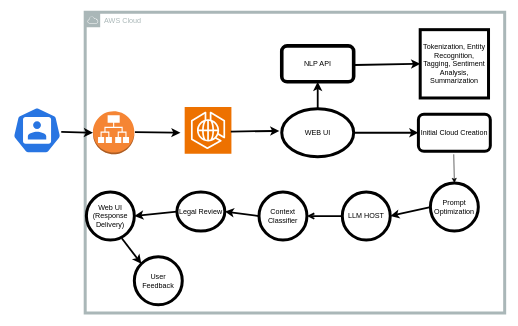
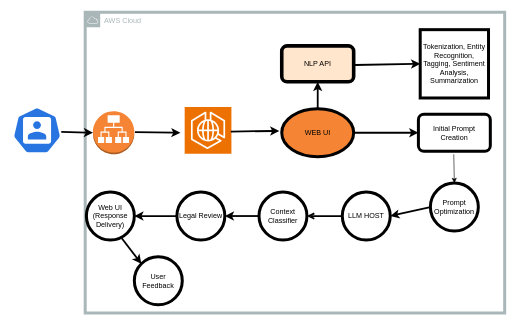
  <mxCell id="0" />
  <mxCell id="1" parent="0" />
  <mxCell id="2" value="AWS Cloud" style="sketch=0;outlineConnect=0;gradientColor=none;html=1;whiteSpace=wrap;fontSize=12;fontStyle=0;shape=mxgraph.aws4.group;grIcon=mxgraph.aws4.group_aws_cloud;strokeColor=#AAB7B8;fillColor=none;verticalAlign=top;align=left;spacingLeft=30;fontColor=#AAB7B8;dashed=0;strokeWidth=5;" vertex="1" parent="1"><mxGeometry x="140.97" y="20" width="700" height="502" as="geometry" /></mxCell>
  <mxCell id="3" value="" style="aspect=fixed;sketch=0;html=1;dashed=0;whitespace=wrap;verticalLabelPosition=bottom;verticalAlign=top;fillColor=#2875E2;strokeColor=#ffffff;points=[[0.005,0.63,0],[0.1,0.2,0],[0.9,0.2,0],[0.5,0,0],[0.995,0.63,0],[0.72,0.99,0],[0.5,1,0],[0.28,0.99,0]];shape=mxgraph.kubernetes.icon2;prIcon=user;strokeWidth=4;" vertex="1" parent="1"><mxGeometry x="20" y="178" width="81.25" height="78" as="geometry" /></mxCell>
  <mxCell id="4" value="" style="outlineConnect=0;dashed=0;verticalLabelPosition=bottom;verticalAlign=top;align=center;html=1;shape=mxgraph.aws3.application_load_balancer;fillColor=#F58534;gradientColor=none;" vertex="1" parent="1"><mxGeometry x="153.97" y="185" width="69" height="72" as="geometry" /></mxCell>
  <mxCell id="5" value="" style="sketch=0;points=[[0,0,0],[0.25,0,0],[0.5,0,0],[0.75,0,0],[1,0,0],[0,1,0],[0.25,1,0],[0.5,1,0],[0.75,1,0],[1,1,0],[0,0.25,0],[0,0.5,0],[0,0.75,0],[1,0.25,0],[1,0.5,0],[1,0.75,0]];outlineConnect=0;fontColor=#232F3E;fillColor=#ED7100;strokeColor=#ffffff;dashed=0;verticalLabelPosition=bottom;verticalAlign=top;align=center;html=1;fontSize=12;fontStyle=0;aspect=fixed;shape=mxgraph.aws4.resourceIcon;resIcon=mxgraph.aws4.ecs_anywhere;" vertex="1" parent="1"><mxGeometry x="306.97" y="178" width="78" height="78" as="geometry" /></mxCell>
- <mxCell id="6" value="WEB UI" style="ellipse;whiteSpace=wrap;html=1;strokeWidth=5;" vertex="1" parent="1"><mxGeometry x="468.97" y="181" width="120" height="80" as="geometry" /></mxCell>
- <mxCell id="7" value="Initial Cloud Creation" style="rounded=1;whiteSpace=wrap;html=1;strokeWidth=5;" vertex="1" parent="1"><mxGeometry x="697" y="190" width="120" height="62" as="geometry" /></mxCell>
- <mxCell id="8" value="NLP API" style="rounded=1;whiteSpace=wrap;html=1;strokeWidth=6;" vertex="1" parent="1"><mxGeometry x="468.97" y="76" width="120" height="60" as="geometry" /></mxCell>
+ <mxCell id="6" value="WEB UI" style="ellipse;whiteSpace=wrap;html=1;strokeWidth=5;fillColor=#f58534;" vertex="1" parent="1"><mxGeometry x="468.97" y="181" width="120" height="80" as="geometry" /></mxCell>
+ <mxCell id="7" value="Initial Prompt Creation" style="rounded=1;whiteSpace=wrap;html=1;strokeWidth=5;" vertex="1" parent="1"><mxGeometry x="697" y="190" width="120" height="62" as="geometry" /></mxCell>
+ <mxCell id="8" value="NLP API" style="rounded=1;whiteSpace=wrap;html=1;strokeWidth=6;fillColor=#ffe6cc;" vertex="1" parent="1"><mxGeometry x="468.97" y="76" width="120" height="60" as="geometry" /></mxCell>
  <mxCell id="9" value="" style="endArrow=classic;html=1;rounded=0;entryX=0;entryY=0.5;entryDx=0;entryDy=0;entryPerimeter=0;exitX=0.948;exitY=0.494;exitDx=0;exitDy=0;exitPerimeter=0;strokeWidth=3;" edge="1" parent="1" target="4"><mxGeometry width="50" height="50" relative="1" as="geometry"><mxPoint x="100.995" y="219.532" as="sourcePoint" /><mxPoint x="141.97" y="185" as="targetPoint" /></mxGeometry></mxCell>
  <mxCell id="10" value="" style="endArrow=classic;html=1;rounded=0;strokeWidth=3;" edge="1" parent="1"><mxGeometry width="50" height="50" relative="1" as="geometry"><mxPoint x="223.97" y="220" as="sourcePoint" /><mxPoint x="299.97" y="221" as="targetPoint" /></mxGeometry></mxCell>
  <mxCell id="11" value="" style="endArrow=classic;html=1;rounded=0;strokeWidth=3;" edge="1" parent="1"><mxGeometry width="50" height="50" relative="1" as="geometry"><mxPoint x="383.97" y="219" as="sourcePoint" /><mxPoint x="464.97" y="218" as="targetPoint" /></mxGeometry></mxCell>
  <mxCell id="12" value="" style="endArrow=classic;html=1;rounded=0;exitX=0.5;exitY=0;exitDx=0;exitDy=0;entryX=0.5;entryY=1;entryDx=0;entryDy=0;strokeWidth=3;" edge="1" parent="1" source="6" target="8"><mxGeometry width="50" height="50" relative="1" as="geometry"><mxPoint x="556.97" y="179" as="sourcePoint" /><mxPoint x="549" y="130" as="targetPoint" /></mxGeometry></mxCell>
  <mxCell id="13" value="Tokenization, Entity Recognition, Tagging, Sentiment Analysis, Summarization" style="whiteSpace=wrap;html=1;aspect=fixed;strokeWidth=5;" vertex="1" parent="1"><mxGeometry x="700" y="49" width="114" height="114" as="geometry" /></mxCell>
  <mxCell id="14" value="" style="endArrow=classic;html=1;rounded=0;entryX=0;entryY=0.5;entryDx=0;entryDy=0;strokeWidth=3;" edge="1" parent="1" target="13"><mxGeometry width="50" height="50" relative="1" as="geometry"><mxPoint x="591" y="108" as="sourcePoint" /><mxPoint x="641" y="58" as="targetPoint" /></mxGeometry></mxCell>
  <mxCell id="15" value="LLM HOST" style="ellipse;whiteSpace=wrap;html=1;aspect=fixed;strokeWidth=5;" vertex="1" parent="1"><mxGeometry x="570" y="320" width="80" height="80" as="geometry" /></mxCell>
  <mxCell id="16" value="Prompt Optimization" style="ellipse;whiteSpace=wrap;html=1;aspect=fixed;strokeWidth=5;" vertex="1" parent="1"><mxGeometry x="717" y="305" width="80" height="80" as="geometry" /></mxCell>
  <mxCell id="17" value="" style="endArrow=classic;html=1;rounded=0;exitX=1;exitY=0.5;exitDx=0;exitDy=0;strokeWidth=3;entryX=0;entryY=0.5;entryDx=0;entryDy=0;" edge="1" parent="1" source="6" target="7"><mxGeometry width="50" height="50" relative="1" as="geometry"><mxPoint x="690" y="201" as="sourcePoint" /><mxPoint x="690" y="246" as="targetPoint" /><Array as="points" /></mxGeometry></mxCell>
  <mxCell id="18" value="User Feedback" style="ellipse;whiteSpace=wrap;html=1;aspect=fixed;strokeWidth=5;" vertex="1" parent="1"><mxGeometry x="222.97" y="428" width="80" height="80" as="geometry" /></mxCell>
  <mxCell id="19" value="Web UI (Response Delivery)" style="ellipse;whiteSpace=wrap;html=1;aspect=fixed;strokeWidth=5;" vertex="1" parent="1"><mxGeometry x="142.97" y="320" width="80" height="80" as="geometry" /></mxCell>
- <mxCell id="20" value="Legal Review" style="ellipse;whiteSpace=wrap;html=1;aspect=fixed;strokeWidth=5;" vertex="1" parent="1"><mxGeometry x="294" y="320" width="80" height="65" as="geometry" /></mxCell>
+ <mxCell id="20" value="Legal Review" style="ellipse;whiteSpace=wrap;html=1;aspect=fixed;strokeWidth=5;" vertex="1" parent="1"><mxGeometry x="294" y="320" width="80" height="80" as="geometry" /></mxCell>
  <mxCell id="21" value="Context Classifier" style="ellipse;whiteSpace=wrap;html=1;aspect=fixed;strokeWidth=5;" vertex="1" parent="1"><mxGeometry x="431" y="320" width="80" height="80" as="geometry" /></mxCell>
  <mxCell id="22" value="" style="endArrow=classic;html=1;rounded=0;entryX=0.5;entryY=0;entryDx=0;entryDy=0;" edge="1" parent="1" target="16"><mxGeometry width="50" height="50" relative="1" as="geometry"><mxPoint x="756" y="257" as="sourcePoint" /><mxPoint x="806" y="207" as="targetPoint" /></mxGeometry></mxCell>
  <mxCell id="23" value="" style="endArrow=classic;html=1;rounded=0;entryX=1;entryY=0.5;entryDx=0;entryDy=0;exitX=0;exitY=0.5;exitDx=0;exitDy=0;strokeWidth=3;" edge="1" parent="1" source="16" target="15"><mxGeometry width="50" height="50" relative="1" as="geometry"><mxPoint x="705" y="364" as="sourcePoint" /><mxPoint x="755" y="314" as="targetPoint" /></mxGeometry></mxCell>
  <mxCell id="24" value="" style="endArrow=open;html=1;rounded=0;entryX=1;entryY=0.5;entryDx=0;entryDy=0;exitX=0;exitY=0.5;exitDx=0;exitDy=0;strokeWidth=3;" edge="1" parent="1" source="15" target="21"><mxGeometry width="50" height="50" relative="1" as="geometry"><mxPoint x="510" y="364" as="sourcePoint" /><mxPoint x="560" y="314" as="targetPoint" /></mxGeometry></mxCell>
  <mxCell id="25" value="" style="endArrow=classic;html=1;rounded=0;exitX=0;exitY=0.5;exitDx=0;exitDy=0;entryX=1;entryY=0.5;entryDx=0;entryDy=0;strokeWidth=3;" edge="1" parent="1" source="21" target="20"><mxGeometry width="50" height="50" relative="1" as="geometry"><mxPoint x="382" y="344" as="sourcePoint" /><mxPoint x="432" y="294" as="targetPoint" /></mxGeometry></mxCell>
  <mxCell id="26" value="" style="endArrow=classic;html=1;rounded=0;entryX=1;entryY=0.5;entryDx=0;entryDy=0;exitX=0;exitY=0.5;exitDx=0;exitDy=0;strokeWidth=3;" edge="1" parent="1" source="20" target="19"><mxGeometry width="50" height="50" relative="1" as="geometry"><mxPoint x="283" y="361" as="sourcePoint" /><mxPoint x="333" y="311" as="targetPoint" /></mxGeometry></mxCell>
  <mxCell id="27" value="" style="endArrow=classic;html=1;rounded=0;entryX=0;entryY=0;entryDx=0;entryDy=0;strokeWidth=3;" edge="1" parent="1" target="18"><mxGeometry width="50" height="50" relative="1" as="geometry"><mxPoint x="202" y="397" as="sourcePoint" /><mxPoint x="252" y="347" as="targetPoint" /></mxGeometry></mxCell>
